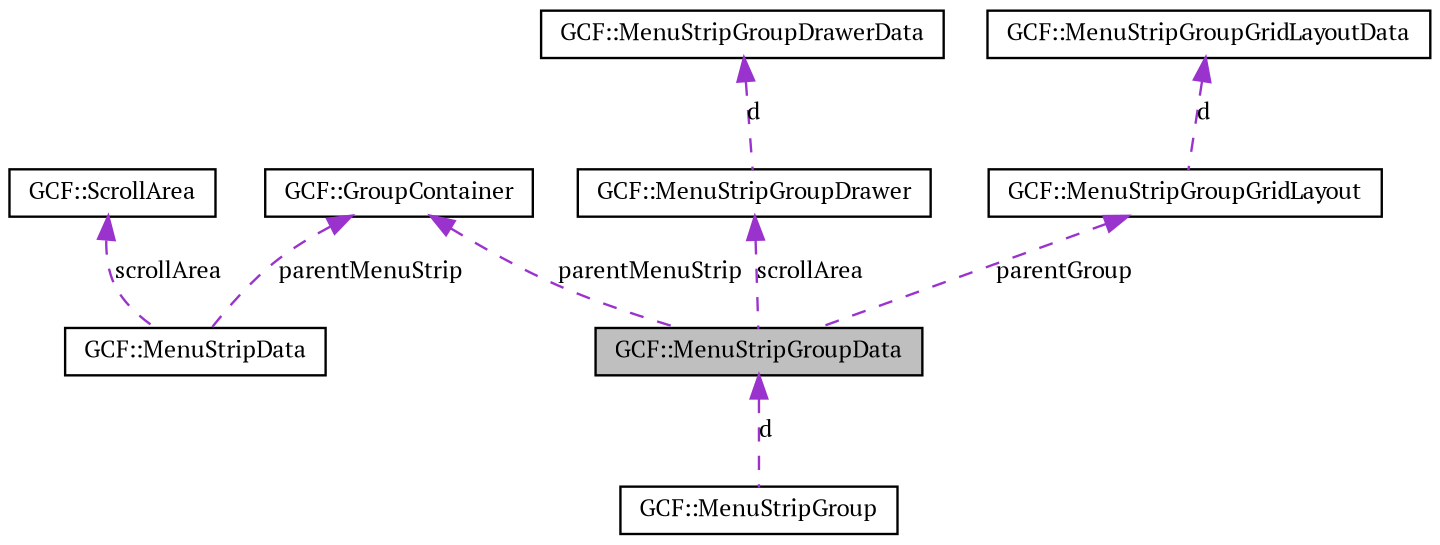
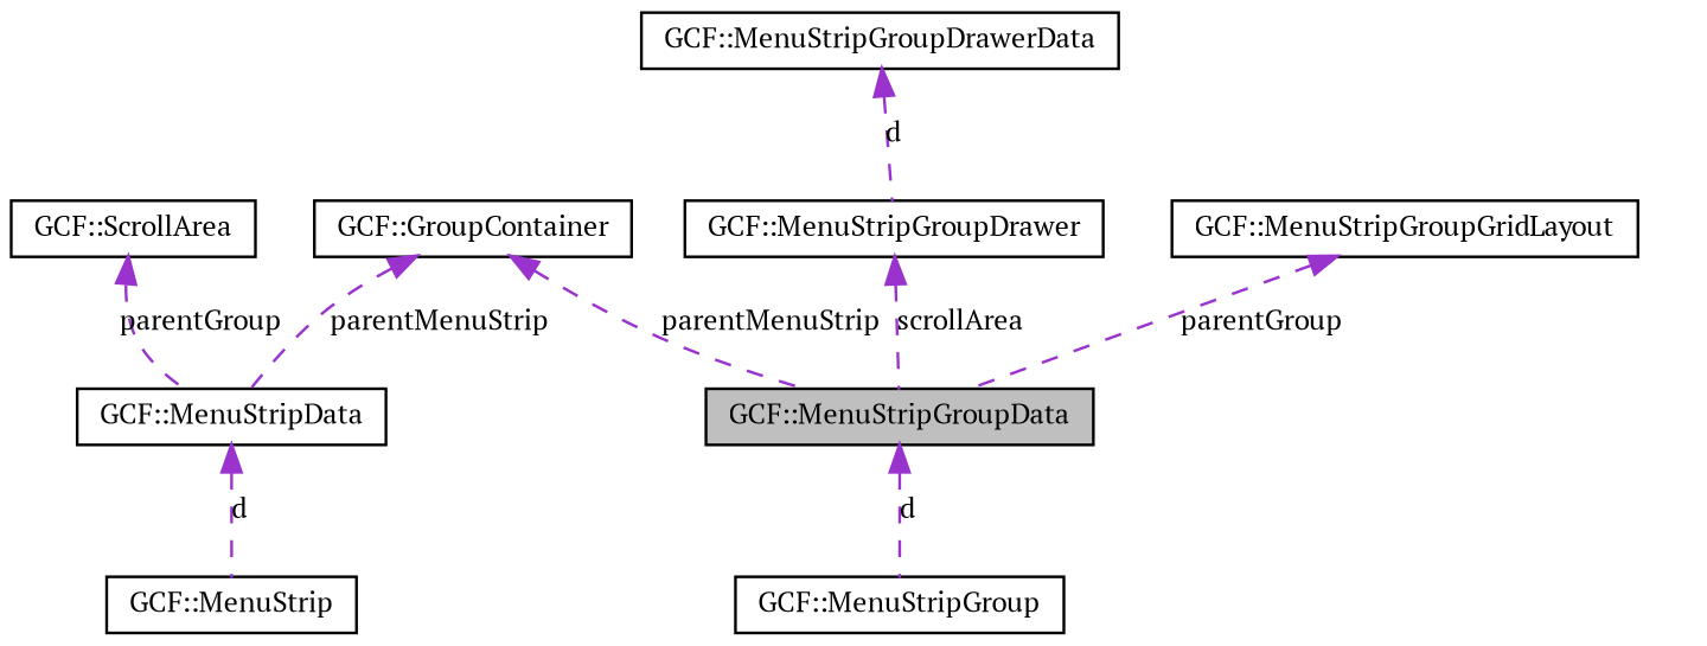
  digraph {
    fontname="PT Serif"
    node [color=black fontname="PT Serif" fontsize=10 shape=record]
    edge [color=darkorchid3 dir=back fontname="PT Serif" fontsize=10 labelfontname=FreeSans labelfontsize=10 style=dashed]
    n1 [fillcolor=grey75 fontcolor=black height=0.2 label="GCF::MenuStripGroupData" style=filled width=0.4]
    n2 [height=0.2 label="GCF::MenuStripGroup" width=0.4]
+   n3 [height=0.2 label="GCF::MenuStrip" width=0.4]
    n4 [height=0.2 label="GCF::MenuStripData" width=0.4]
    n5 [height=0.2 label="GCF::GroupContainer" width=0.4]
    n6 [height=0.2 label="GCF::ScrollArea" width=0.4]
    n7 [height=0.2 label="GCF::MenuStripGroupGridLayout" width=0.4]
-   n8 [height=0.2 label="GCF::MenuStripGroupGridLayoutData" width=0.4]
    n9 [height=0.2 label="GCF::MenuStripGroupDrawer" width=0.4]
    n10 [height=0.2 label="GCF::MenuStripGroupDrawerData" width=0.4]
    n1 -> n2 [label=d]
+   n4 -> n3 [label=d]
    n5 -> n1 [label=parentMenuStrip]
    n5 -> n4 [label=parentMenuStrip]
-   n6 -> n4 [label=scrollArea]
+   n6 -> n4 [label=parentGroup]
    n7 -> n1 [label=parentGroup]
-   n8 -> n7 [label=d]
    n9 -> n1 [label=scrollArea]
    n10 -> n9 [label=d]
  }
